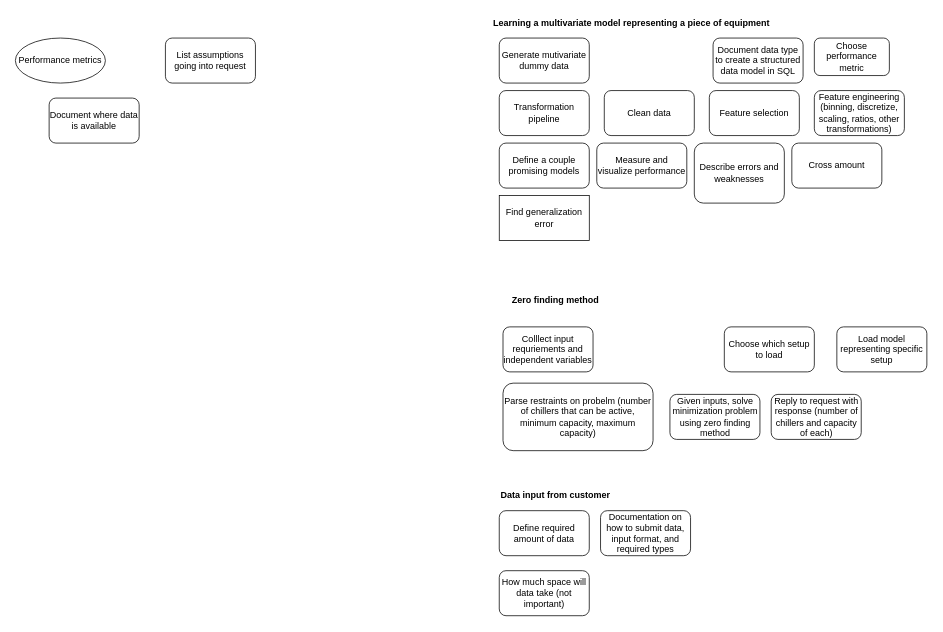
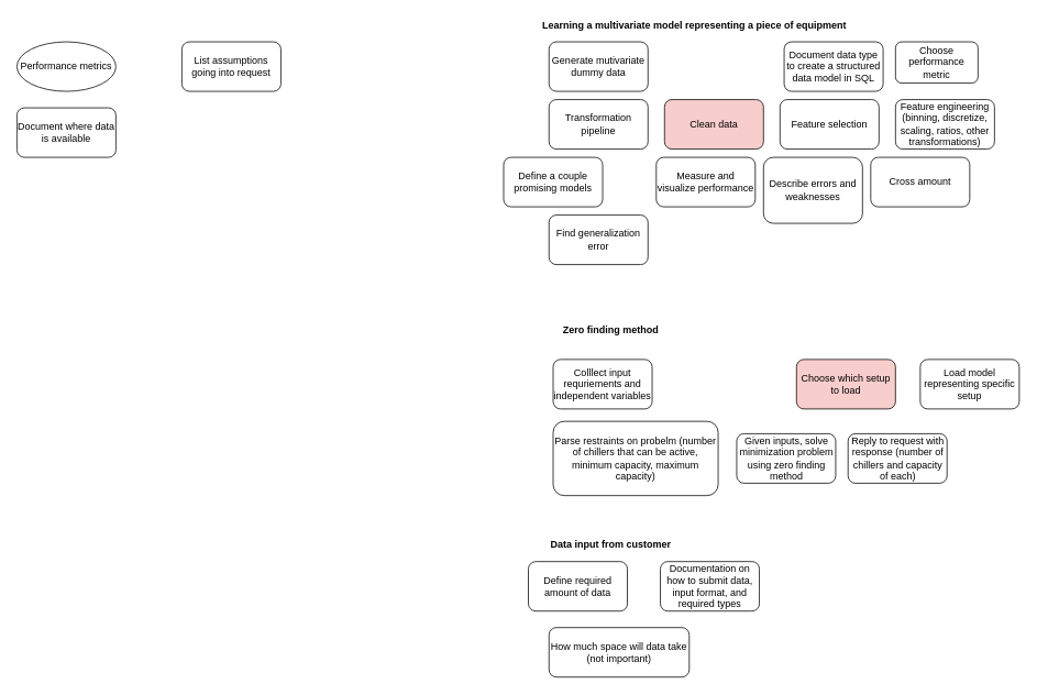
  <mxCell id="0" />
  <mxCell id="1" parent="0" />
  <mxCell id="2" value="Learning a multivariate model representing a piece of equipment" style="text;html=1;align=left;verticalAlign=middle;resizable=0;points=[];autosize=1;strokeColor=none;fillColor=none;fontStyle=1" vertex="1" parent="1"><mxGeometry x="655" y="20" width="380" height="20" as="geometry" /></mxCell>
  <mxCell id="3" value="List assumptions going into request" style="rounded=1;whiteSpace=wrap;html=1;" vertex="1" parent="1"><mxGeometry x="220" y="50" width="120" height="60" as="geometry" /></mxCell>
  <mxCell id="4" value="Performance metrics" style="ellipse;whiteSpace=wrap;html=1;" vertex="1" parent="1"><mxGeometry x="20" y="50" width="120" height="60" as="geometry" /></mxCell>
  <mxCell id="5" value="Data input from customer" style="text;html=1;align=left;verticalAlign=middle;resizable=0;points=[];autosize=1;strokeColor=none;fillColor=none;fontStyle=1" vertex="1" parent="1"><mxGeometry x="665" y="650" width="160" height="20" as="geometry" /></mxCell>
- <mxCell id="6" value="Define required amount of data" style="rounded=1;whiteSpace=wrap;html=1;" vertex="1" parent="1"><mxGeometry x="665" y="680" width="120" height="60" as="geometry" /></mxCell>
- <mxCell id="7" value="Document where data is available" style="rounded=1;whiteSpace=wrap;html=1;" vertex="1" parent="1"><mxGeometry x="65" y="130" width="120" height="60" as="geometry" /></mxCell>
- <mxCell id="8" value="How much space will data take (not important)" style="rounded=1;whiteSpace=wrap;html=1;" vertex="1" parent="1"><mxGeometry x="665" y="760" width="120" height="60" as="geometry" /></mxCell>
+ <mxCell id="6" value="Define required amount of data" style="rounded=1;whiteSpace=wrap;html=1;" vertex="1" parent="1"><mxGeometry x="640" y="680" width="120" height="60" as="geometry" /></mxCell>
+ <mxCell id="7" value="Document where data is available" style="rounded=1;whiteSpace=wrap;html=1;" vertex="1" parent="1"><mxGeometry x="20" y="130" width="120" height="60" as="geometry" /></mxCell>
+ <mxCell id="8" value="How much space will data take (not important)" style="rounded=1;whiteSpace=wrap;html=1;" vertex="1" parent="1"><mxGeometry x="665" y="760" width="170" height="60" as="geometry" /></mxCell>
  <mxCell id="9" value="Generate mutivariate dummy data" style="rounded=1;whiteSpace=wrap;html=1;" vertex="1" parent="1"><mxGeometry x="665" y="50" width="120" height="60" as="geometry" /></mxCell>
  <mxCell id="10" value="Document data type to create a structured data model in SQL" style="whiteSpace=wrap;html=1;rounded=1;" vertex="1" parent="1"><mxGeometry x="950" y="50" width="120" height="60" as="geometry" /></mxCell>
  <mxCell id="11" value="Choose performance metric" style="whiteSpace=wrap;html=1;rounded=1;" vertex="1" parent="1"><mxGeometry x="1085" y="50" width="100" height="50" as="geometry" /></mxCell>
  <mxCell id="12" value="Zero finding method" style="text;html=1;align=left;verticalAlign=middle;resizable=0;points=[];autosize=1;strokeColor=none;fillColor=none;fontStyle=1" vertex="1" parent="1"><mxGeometry x="680" y="390" width="130" height="20" as="geometry" /></mxCell>
  <mxCell id="13" value="Load model representing specific setup" style="whiteSpace=wrap;html=1;rounded=1;" vertex="1" parent="1"><mxGeometry x="1115" y="435" width="120" height="60" as="geometry" /></mxCell>
- <mxCell id="14" value="Choose which setup to load" style="whiteSpace=wrap;html=1;rounded=1;" vertex="1" parent="1"><mxGeometry x="965" y="435" width="120" height="60" as="geometry" /></mxCell>
+ <mxCell id="14" value="Choose which setup to load" style="whiteSpace=wrap;html=1;rounded=1;fillColor=#f8cecc;" vertex="1" parent="1"><mxGeometry x="965" y="435" width="120" height="60" as="geometry" /></mxCell>
  <mxCell id="15" value="Colllect input requriements and independent variables" style="whiteSpace=wrap;html=1;rounded=1;" vertex="1" parent="1"><mxGeometry x="670" y="435" width="120" height="60" as="geometry" /></mxCell>
  <mxCell id="16" value="Transformation pipeline" style="whiteSpace=wrap;html=1;rounded=1;" vertex="1" parent="1"><mxGeometry x="665" y="120" width="120" height="60" as="geometry" /></mxCell>
- <mxCell id="17" value="Clean data" style="whiteSpace=wrap;html=1;rounded=1;" vertex="1" parent="1"><mxGeometry x="805" y="120" width="120" height="60" as="geometry" /></mxCell>
+ <mxCell id="17" value="Clean data" style="whiteSpace=wrap;html=1;rounded=1;fillColor=#f8cecc;" vertex="1" parent="1"><mxGeometry x="805" y="120" width="120" height="60" as="geometry" /></mxCell>
  <mxCell id="18" value="Feature selection" style="whiteSpace=wrap;html=1;rounded=1;" vertex="1" parent="1"><mxGeometry x="945" y="120" width="120" height="60" as="geometry" /></mxCell>
  <mxCell id="19" value="Feature engineering (binning, discretize, scaling, ratios, other transformations)" style="whiteSpace=wrap;html=1;rounded=1;" vertex="1" parent="1"><mxGeometry x="1085" y="120" width="120" height="60" as="geometry" /></mxCell>
- <mxCell id="20" value="Define a couple promising models" style="whiteSpace=wrap;html=1;rounded=1;" vertex="1" parent="1"><mxGeometry x="665" y="190" width="120" height="60" as="geometry" /></mxCell>
+ <mxCell id="20" value="Define a couple promising models" style="whiteSpace=wrap;html=1;rounded=1;" vertex="1" parent="1"><mxGeometry x="610" y="190" width="120" height="60" as="geometry" /></mxCell>
  <mxCell id="21" value="Measure and visualize performance" style="whiteSpace=wrap;html=1;rounded=1;" vertex="1" parent="1"><mxGeometry x="795" y="190" width="120" height="60" as="geometry" /></mxCell>
  <mxCell id="22" value="Describe errors and weaknesses" style="whiteSpace=wrap;html=1;rounded=1;" vertex="1" parent="1"><mxGeometry x="925" y="190" width="120" height="80" as="geometry" /></mxCell>
  <mxCell id="23" value="Cross amount" style="whiteSpace=wrap;html=1;rounded=1;" vertex="1" parent="1"><mxGeometry x="1055" y="190" width="120" height="60" as="geometry" /></mxCell>
- <mxCell id="24" value="Find generalization error" style="whiteSpace=wrap;html=1;rounded=0;" vertex="1" parent="1"><mxGeometry x="665" y="260" width="120" height="60" as="geometry" /></mxCell>
+ <mxCell id="24" value="Find generalization error" style="whiteSpace=wrap;html=1;rounded=1;" vertex="1" parent="1"><mxGeometry x="665" y="260" width="120" height="60" as="geometry" /></mxCell>
  <mxCell id="25" value="Given inputs, solve minimization problem using zero finding method" style="whiteSpace=wrap;html=1;rounded=1;" vertex="1" parent="1"><mxGeometry x="892.5" y="525" width="120" height="60" as="geometry" /></mxCell>
  <mxCell id="26" value="Reply to request with response (number of chillers and capacity of each)" style="whiteSpace=wrap;html=1;rounded=1;" vertex="1" parent="1"><mxGeometry x="1027.5" y="525" width="120" height="60" as="geometry" /></mxCell>
  <mxCell id="27" value="Parse restraints on probelm (number of chillers that can be active, minimum capacity, maximum capacity)" style="whiteSpace=wrap;html=1;rounded=1;" vertex="1" parent="1"><mxGeometry x="670" y="510" width="200" height="90" as="geometry" /></mxCell>
  <mxCell id="28" value="Documentation on how to submit data, input format, and required types" style="rounded=1;whiteSpace=wrap;html=1;" vertex="1" parent="1"><mxGeometry x="800" y="680" width="120" height="60" as="geometry" /></mxCell>
